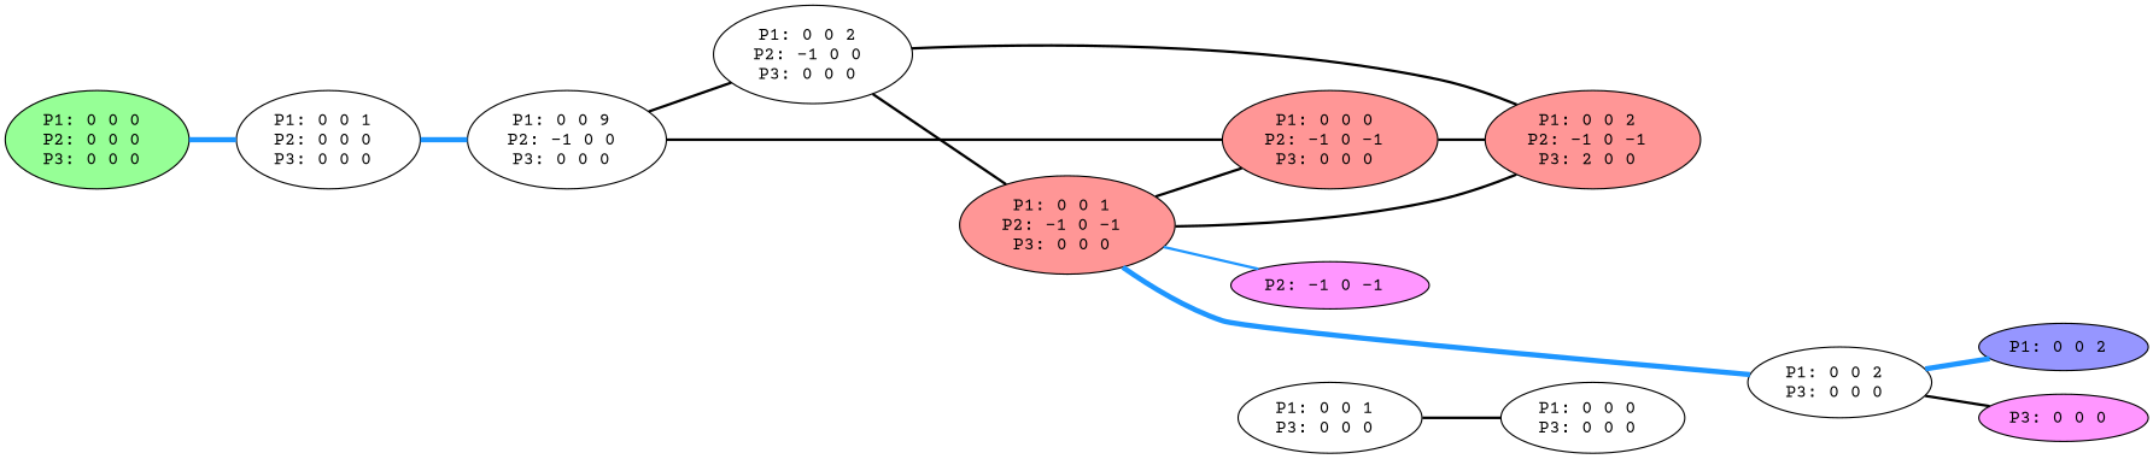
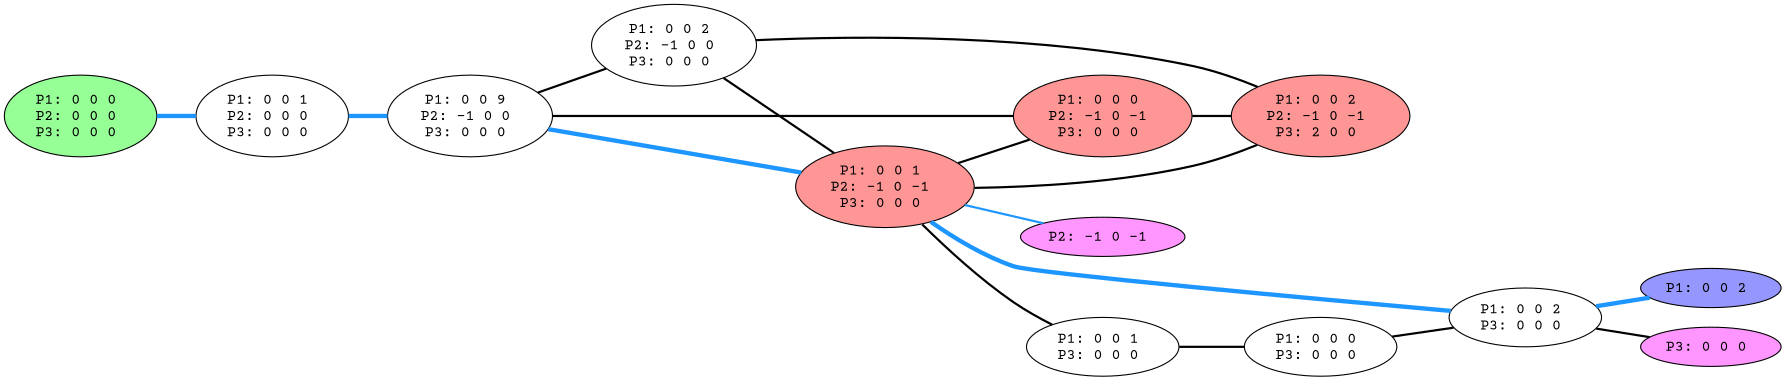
  graph {
    color=black
    fontname="Courier Prime"
    rankdir=LR
    node [fontname="Courier Prime" style=filled]
    edge [color=black fontname="Courier Prime" style=bold]
    n1 [fillcolor="#96FF96" label="P1: 0 0 0 \nP2: 0 0 0 \nP3: 0 0 0 \n"]
    n2 [label="P1: 0 0 1 \nP2: 0 0 0 \nP3: 0 0 0 \n" style=""]
    n3 [label="P1: 0 0 9 \nP2: -1 0 0 \nP3: 0 0 0 \n" style=""]
    n4 [label="P1: 0 0 2 \nP2: -1 0 0 \nP3: 0 0 0 \n" style=""]
    n5 [fillcolor="#FF9696" label="P1: 0 0 1 \nP2: -1 0 -1 \nP3: 0 0 0 \n"]
    n6 [fillcolor="#FF9696" label="P1: 0 0 0 \nP2: -1 0 -1 \nP3: 0 0 0 \n"]
    n7 [fillcolor="#FF9696" label="P1: 0 0 2 \nP2: -1 0 -1 \nP3: 2 0 0 \n"]
    n8 [fillcolor="#FF96FF" label="P2: -1 0 -1 \n"]
    n9 [label="P1: 0 0 1 \nP3: 0 0 0 \n" style=""]
    n10 [label="P1: 0 0 2 \nP3: 0 0 0 \n" style=""]
    n11 [label="P1: 0 0 0 \nP3: 0 0 0 \n" style=""]
    n12 [fillcolor="#9696FF" label="P1: 0 0 2 \n"]
    n13 [fillcolor="#FF96FF" label="P3: 0 0 0 \n"]
    n1 -- n2 [color="#1E96FF" penwidth=4.0]
    n2 -- n3 [color="#1E96FF" penwidth=4.0]
    n3 -- n4
+   n3 -- n5 [color="#1E96FF" penwidth=4.0]
    n3 -- n6
    n4 -- n5
    n4 -- n7
    n5 -- n6
    n5 -- n7
    n5 -- n8 [color="#1E96FF"]
+   n5 -- n9
    n5 -- n10 [color="#1E96FF" penwidth=4.0]
    n6 -- n7
    n9 -- n11
    n10 -- n12 [color="#1E96FF" penwidth=4.0]
    n10 -- n13
+   n11 -- n10
  }
